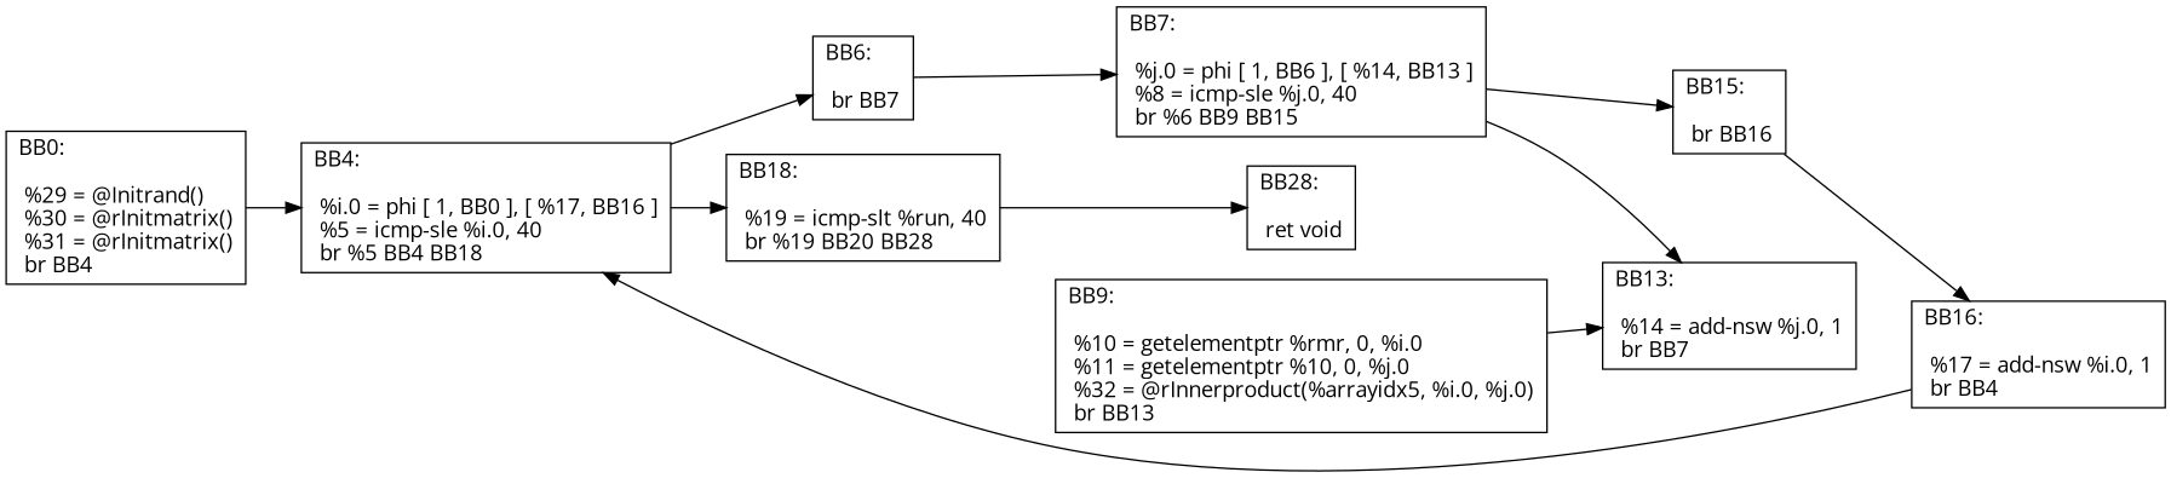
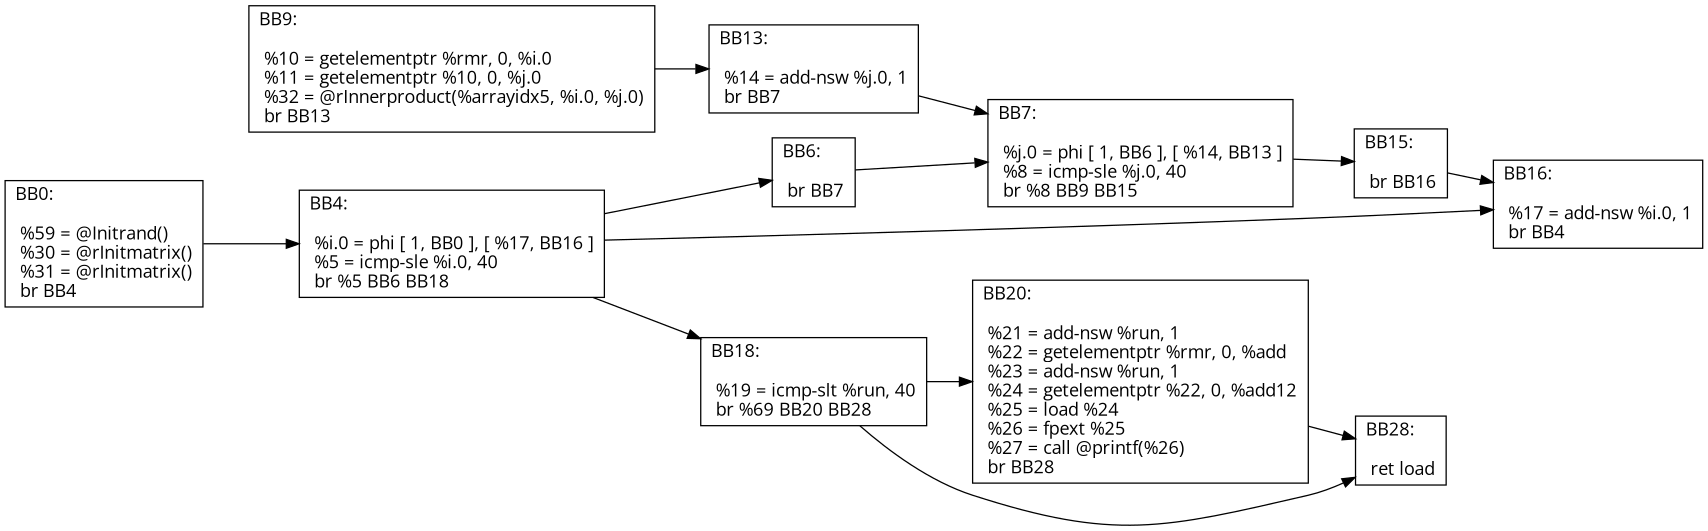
  digraph {
    fontname="Open Sans"
    rankdir=LR
    node [fontname="Open Sans" shape=record]
    edge [fontname="Open Sans"]
-   n1 [label="{BB0:\l\l  %29 = @Initrand()\l %30 = @rInitmatrix()\l %31 = @rInitmatrix()\l br  BB4\l}"]
-   n2 [label="{BB4:\l\l  %i.0 = phi [ 1, BB0 ], [  %17, BB16 ]\l %5 = icmp-sle %i.0,  40\l br %5 BB4 BB18\l}"]
+   n1 [label="{BB0:\l\l  %59 = @Initrand()\l %30 = @rInitmatrix()\l %31 = @rInitmatrix()\l br  BB4\l}"]
+   n2 [label="{BB4:\l\l  %i.0 = phi [ 1, BB0 ], [  %17, BB16 ]\l %5 = icmp-sle %i.0,  40\l br %5 BB6 BB18\l}"]
    n3 [label="{BB6:\l\l  br  BB7\l}"]
-   n4 [label="{BB18:\l\l  %19 = icmp-slt %run,  40\l br %19 BB20 BB28\l}"]
-   n5 [label="{BB7:\l\l  %j.0 = phi [ 1, BB6 ], [  %14, BB13 ]\l %8 = icmp-sle %j.0,  40\l br %6 BB9 BB15\l}"]
-   n7 [label="{BB28:\l\l  ret void\l}"]
+   n4 [label="{BB18:\l\l  %19 = icmp-slt %run,  40\l br %69 BB20 BB28\l}"]
+   n5 [label="{BB7:\l\l  %j.0 = phi [ 1, BB6 ], [  %14, BB13 ]\l %8 = icmp-sle %j.0,  40\l br %8 BB9 BB15\l}"]
+   n6 [label="{BB20:\l\l  %21 = add-nsw %run,  1\l %22 = getelementptr %rmr,  0,  %add\l %23 = add-nsw %run,  1\l %24 = getelementptr %22,  0,  %add12\l %25 = load %24\l %26 = fpext %25\l %27 = call @printf(%26)\l br  BB28\l}"]
+   n7 [label="{BB28:\l\l  ret load\l}"]
    n8 [label="{BB15:\l\l  br  BB16\l}"]
    n9 [label="{BB9:\l\l  %10 = getelementptr %rmr,  0,  %i.0\l %11 = getelementptr %10,  0,  %j.0\l %32 = @rInnerproduct(%arrayidx5, %i.0, %j.0)\l br  BB13\l}"]
    n10 [label="{BB13:\l\l  %14 = add-nsw %j.0,  1\l br  BB7\l}"]
    n11 [label="{BB16:\l\l  %17 = add-nsw %i.0,  1\l br  BB4\l}"]
    n1 -> n2
    n2 -> n3
    n2 -> n4
    n3 -> n5
+   n4 -> n6
    n4 -> n7
    n5 -> n8
+   n6 -> n7
    n8 -> n11
    n9 -> n10
-   n5 -> n10
-   n11 -> n2
+   n10 -> n5
+   n2 -> n11
  }
